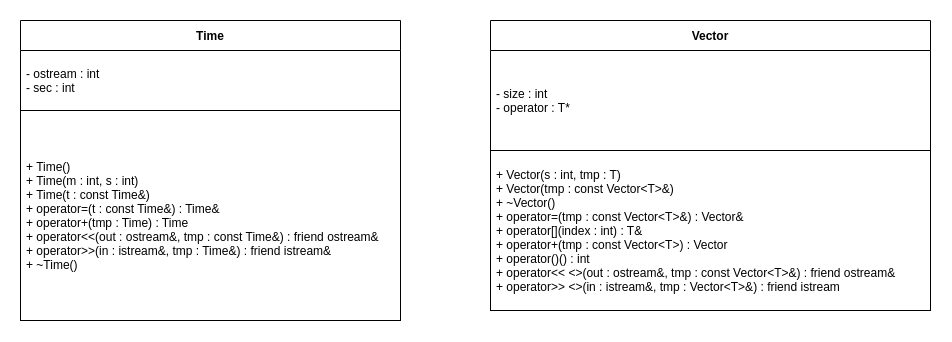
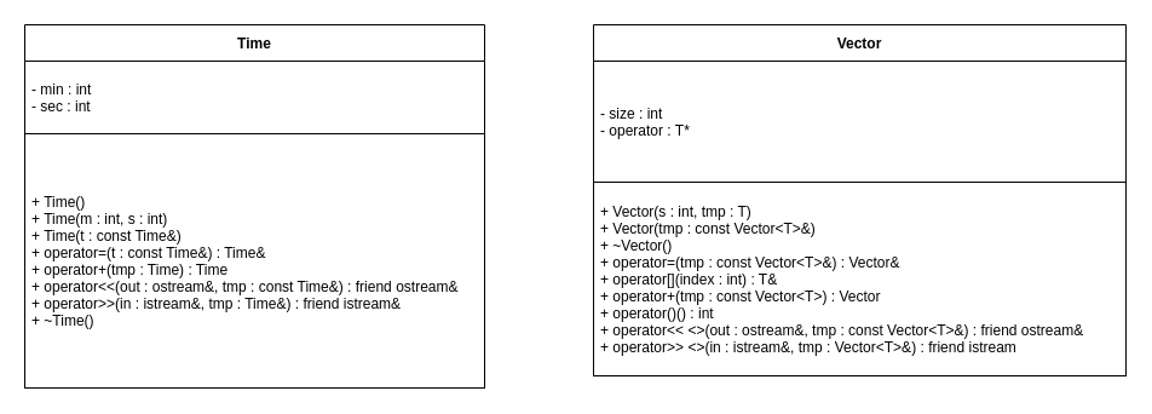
  <mxCell id="0" />
  <mxCell id="1" parent="0" />
  <mxCell id="2" value="Time" style="swimlane;fontStyle=1;childLayout=stackLayout;horizontal=1;startSize=30;horizontalStack=0;resizeParent=1;resizeParentMax=0;resizeLast=0;collapsible=1;marginBottom=0;swimlaneLine=1;" parent="1" vertex="1"><mxGeometry x="20" y="20" width="380" height="300" as="geometry" /></mxCell>
- <mxCell id="3" value="- ostream : int&#10;- sec : int" style="text;strokeColor=none;fillColor=none;align=left;verticalAlign=middle;spacingLeft=4;spacingRight=4;overflow=hidden;points=[[0,0.5],[1,0.5]];portConstraint=eastwest;rotatable=0;" parent="2" vertex="1"><mxGeometry y="30" width="380" height="60" as="geometry" /></mxCell>
+ <mxCell id="3" value="- min : int&#10;- sec : int" style="text;strokeColor=none;fillColor=none;align=left;verticalAlign=middle;spacingLeft=4;spacingRight=4;overflow=hidden;points=[[0,0.5],[1,0.5]];portConstraint=eastwest;rotatable=0;" parent="2" vertex="1"><mxGeometry y="30" width="380" height="60" as="geometry" /></mxCell>
  <mxCell id="4" value="+ Time()&#10;+ Time(m : int, s : int)&#10;+ Time(t : const Time&amp;)&#10;+ operator=(t : const Time&amp;) : Time&amp;&#10;+ operator+(tmp : Time) : Time&#10;+ operator&lt;&lt;(out : ostream&amp;, tmp : const Time&amp;) : friend ostream&amp;&#10;+ operator&gt;&gt;(in : istream&amp;, tmp : Time&amp;) : friend istream&amp;&#10;+ ~Time()" style="text;strokeColor=default;fillColor=none;align=left;verticalAlign=middle;spacingLeft=4;spacingRight=4;overflow=hidden;points=[[0,0.5],[1,0.5]];portConstraint=eastwest;rotatable=0;" parent="2" vertex="1"><mxGeometry y="90" width="380" height="210" as="geometry" /></mxCell>
  <mxCell id="5" value="Vector" style="swimlane;fontStyle=1;childLayout=stackLayout;horizontal=1;startSize=30;horizontalStack=0;resizeParent=1;resizeParentMax=0;resizeLast=0;collapsible=1;marginBottom=0;swimlaneLine=1;" parent="1" vertex="1"><mxGeometry x="490" y="20" width="440" height="290" as="geometry" /></mxCell>
  <mxCell id="6" value="- size : int&#10;- operator : T*" style="text;strokeColor=none;fillColor=none;align=left;verticalAlign=middle;spacingLeft=4;spacingRight=4;overflow=hidden;points=[[0,0.5],[1,0.5]];portConstraint=eastwest;rotatable=0;" parent="5" vertex="1"><mxGeometry y="30" width="440" height="100" as="geometry" /></mxCell>
  <mxCell id="7" value="+ Vector(s : int, tmp : T)&#10;+ Vector(tmp : const Vector&lt;T&gt;&amp;)&#10;+ ~Vector()&#10;+ operator=(tmp : const Vector&lt;T&gt;&amp;) : Vector&amp;&#10;+ operator[](index : int) : T&amp;&#10;+ operator+(tmp : const Vector&lt;T&gt;) : Vector&#10;+ operator()() : int&#10;+ operator&lt;&lt; &lt;&gt;(out : ostream&amp;, tmp : const Vector&lt;T&gt;&amp;) : friend ostream&amp;&#10;+ operator&gt;&gt; &lt;&gt;(in : istream&amp;, tmp : Vector&lt;T&gt;&amp;) : friend istream" style="text;strokeColor=default;fillColor=none;align=left;verticalAlign=middle;spacingLeft=4;spacingRight=4;overflow=hidden;points=[[0,0.5],[1,0.5]];portConstraint=eastwest;rotatable=0;" parent="5" vertex="1"><mxGeometry y="130" width="440" height="160" as="geometry" /></mxCell>
